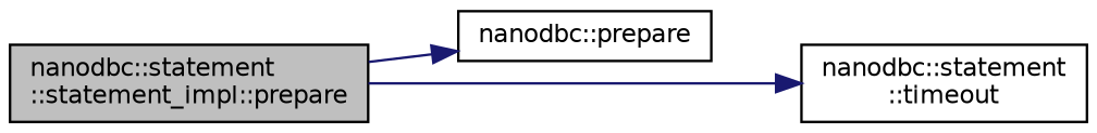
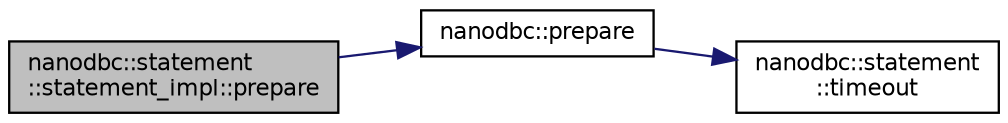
  digraph {
    rankdir=LR
    node [color=black fillcolor=white fontname=Helvetica fontsize=10 shape=record style=filled]
    edge [color=midnightblue fontname=Helvetica fontsize=10 labelfontname=Helvetica labelfontsize=10 style=solid]
    n1 [fillcolor=grey75 fontcolor=black height=0.2 label="nanodbc::statement\l::statement_impl::prepare" width=0.4]
    n2 [height=0.2 label="nanodbc::prepare" width=0.4]
    n3 [height=0.2 label="nanodbc::statement\l::timeout" width=0.4]
    n1 -> n2
-   n1 -> n3
+   n2 -> n3
  }
